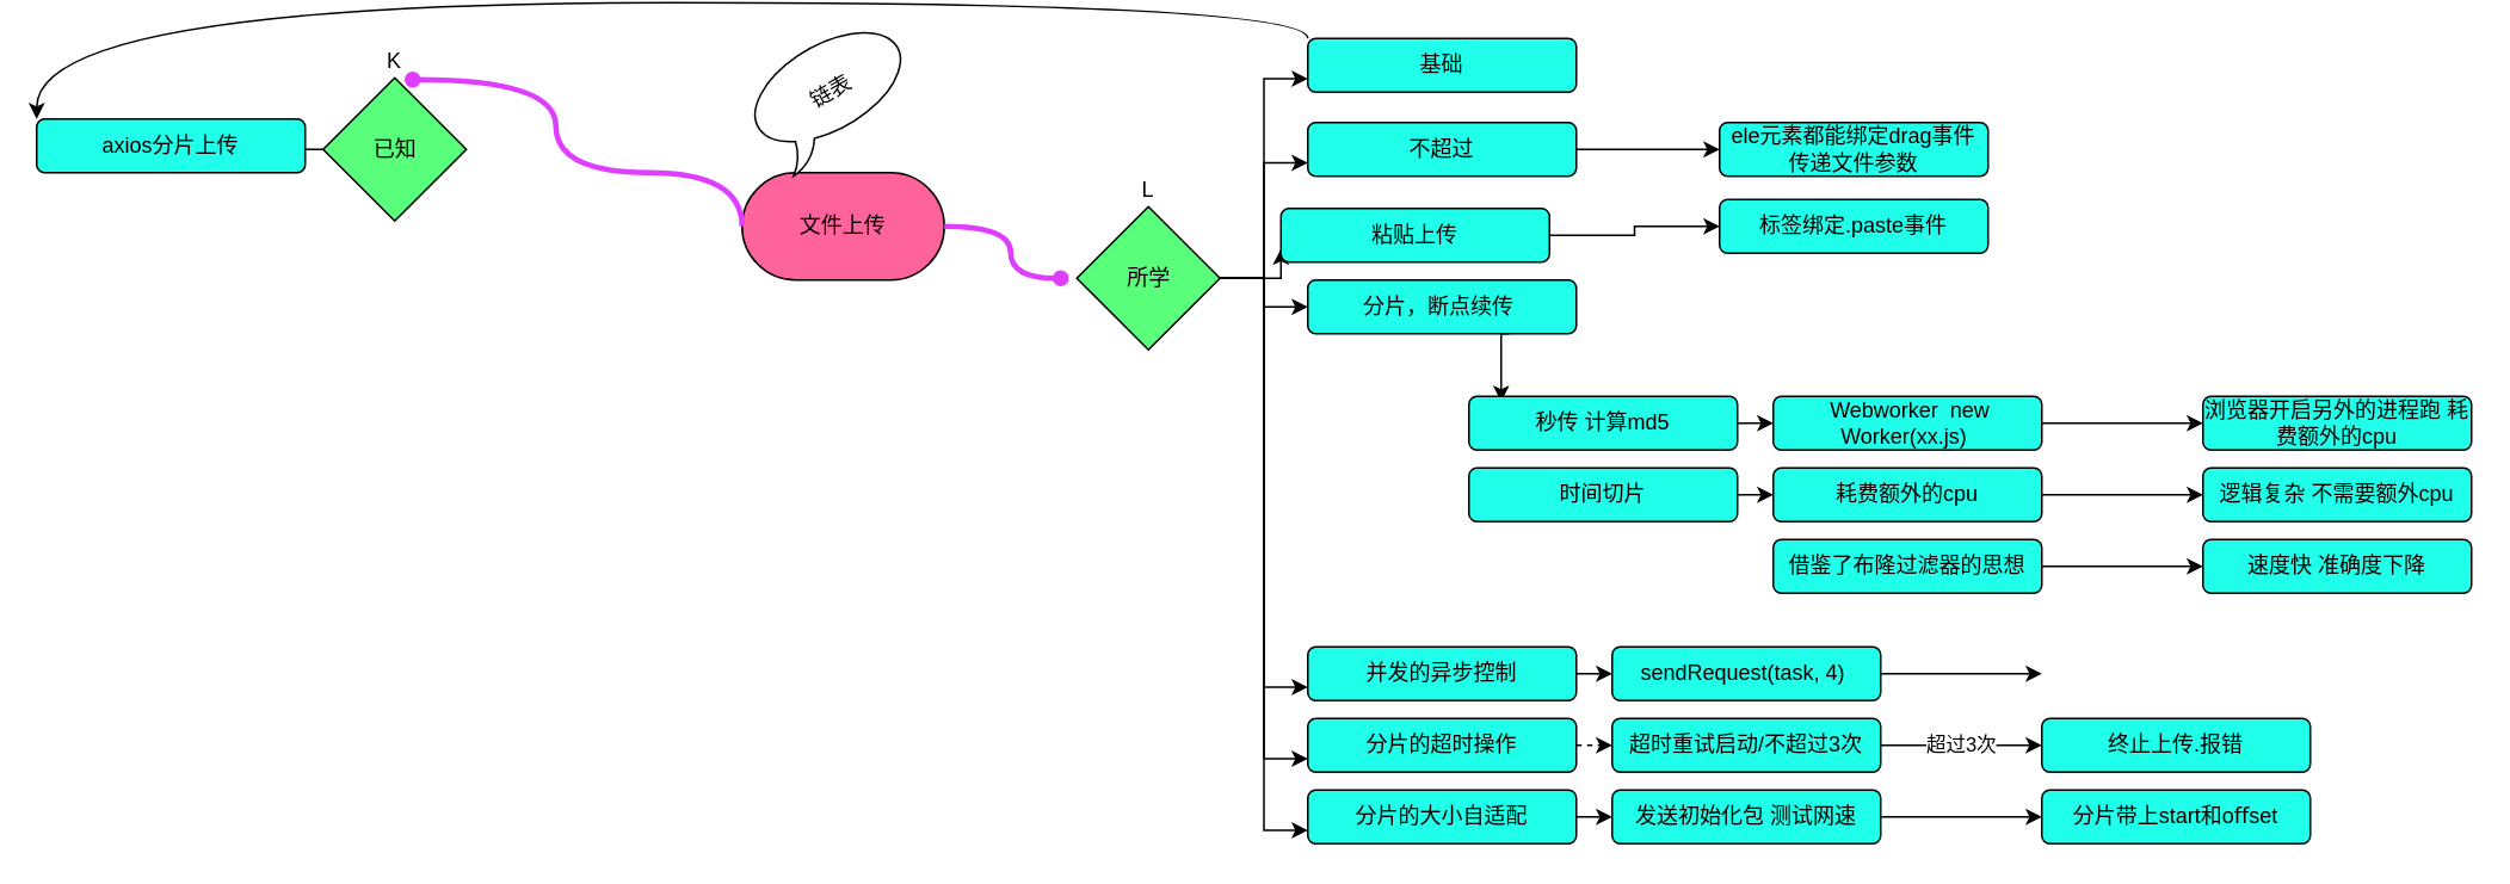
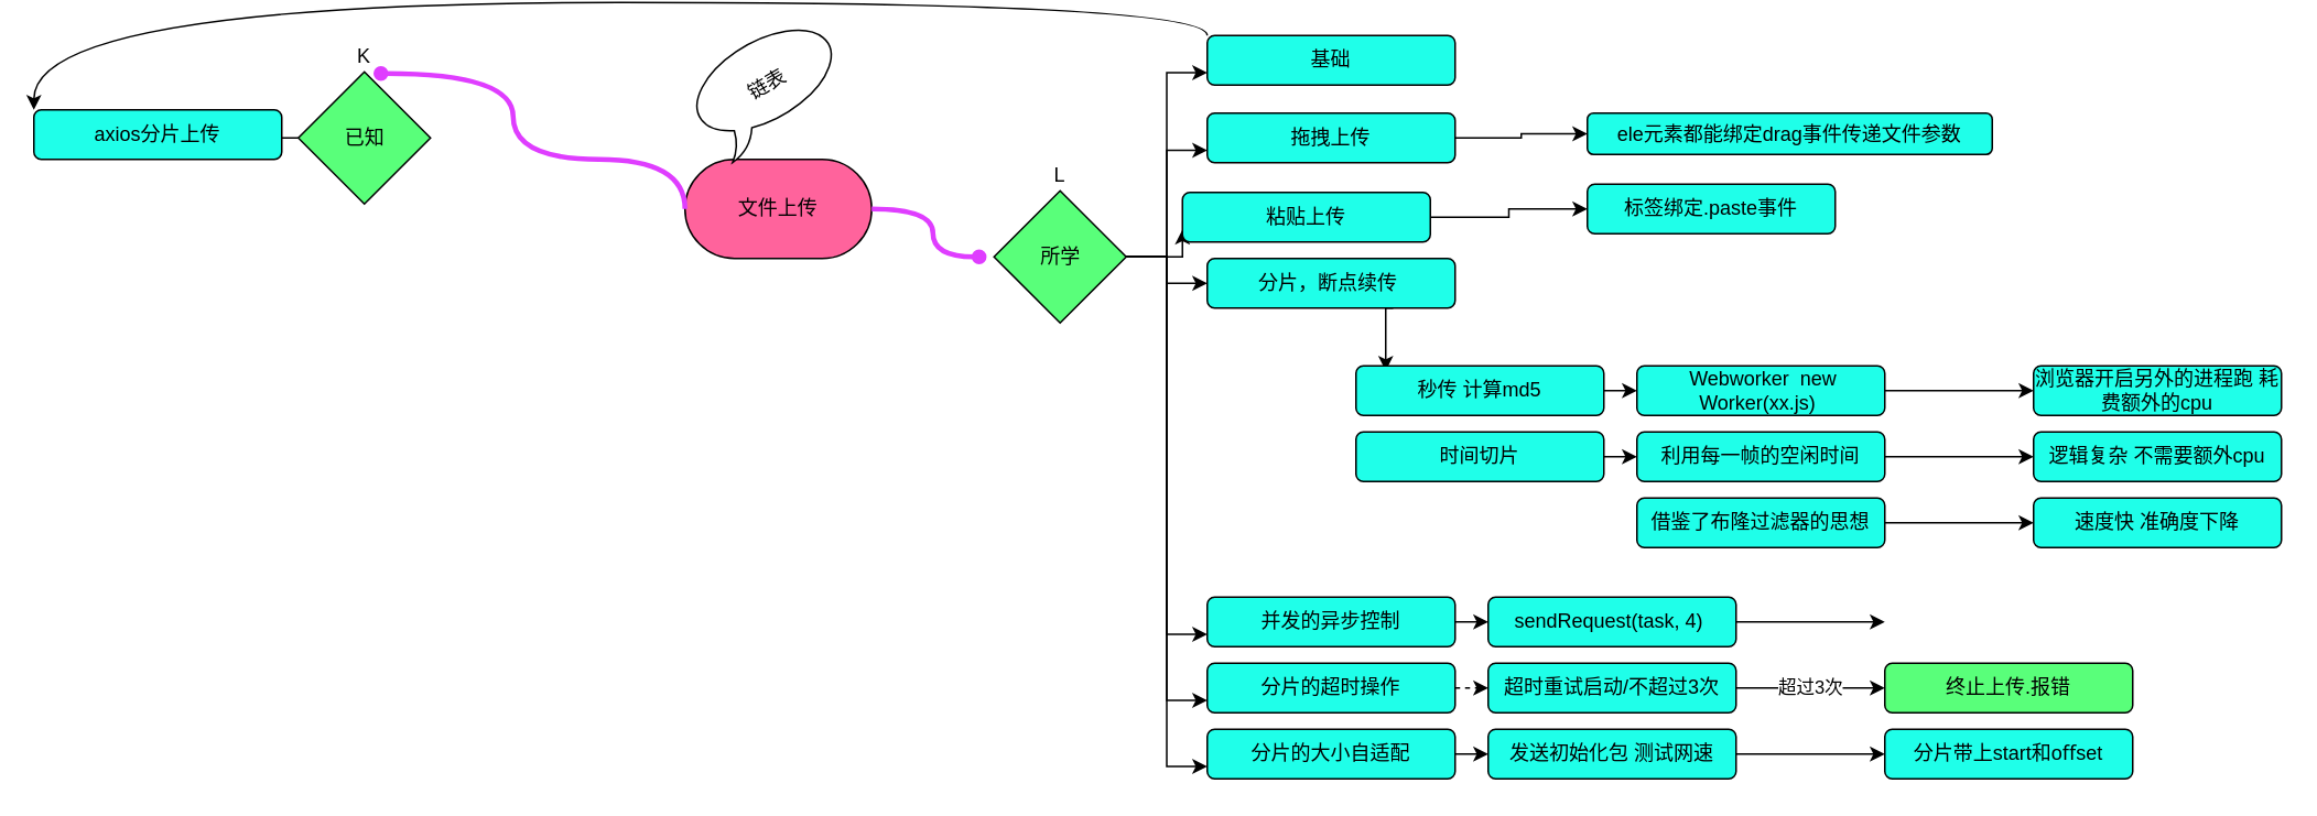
  <mxCell id="0" />
  <mxCell id="1" parent="0" />
  <mxCell id="2" value="文件上传" style="rounded=1;whiteSpace=wrap;html=1;fillColor=#FF639C;arcSize=50;" vertex="1" parent="1"><mxGeometry x="413.966" y="95" width="113" height="60" as="geometry" /></mxCell>
  <mxCell id="3" style="edgeStyle=orthogonalEdgeStyle;rounded=0;orthogonalLoop=1;jettySize=auto;html=1;exitX=0;exitY=0.5;exitDx=0;exitDy=0;" edge="1" parent="1" source="4" target="17"><mxGeometry relative="1" as="geometry" /></mxCell>
  <mxCell id="4" value="K" style="rhombus;whiteSpace=wrap;html=1;fillColor=#59FF7A;align=center;labelPosition=center;verticalLabelPosition=top;verticalAlign=bottom;" vertex="1" parent="1"><mxGeometry x="179.996" y="42" width="80" height="80" as="geometry" /></mxCell>
  <mxCell id="5" style="edgeStyle=orthogonalEdgeStyle;rounded=0;orthogonalLoop=1;jettySize=auto;html=1;exitX=1;exitY=0.5;exitDx=0;exitDy=0;entryX=0;entryY=0.75;entryDx=0;entryDy=0;" edge="1" parent="1" source="12" target="19"><mxGeometry relative="1" as="geometry" /></mxCell>
  <mxCell id="6" style="edgeStyle=orthogonalEdgeStyle;rounded=0;orthogonalLoop=1;jettySize=auto;html=1;exitX=1;exitY=0.5;exitDx=0;exitDy=0;entryX=0;entryY=0.75;entryDx=0;entryDy=0;" edge="1" parent="1" source="12" target="21"><mxGeometry relative="1" as="geometry" /></mxCell>
  <mxCell id="7" style="edgeStyle=orthogonalEdgeStyle;rounded=0;orthogonalLoop=1;jettySize=auto;html=1;exitX=1;exitY=0.5;exitDx=0;exitDy=0;entryX=0;entryY=0.5;entryDx=0;entryDy=0;" edge="1" parent="1" source="12" target="25"><mxGeometry relative="1" as="geometry" /></mxCell>
  <mxCell id="8" style="edgeStyle=orthogonalEdgeStyle;rounded=0;orthogonalLoop=1;jettySize=auto;html=1;exitX=1;exitY=0.5;exitDx=0;exitDy=0;entryX=0;entryY=0.75;entryDx=0;entryDy=0;" edge="1" parent="1" source="12" target="42"><mxGeometry relative="1" as="geometry" /></mxCell>
  <mxCell id="9" style="edgeStyle=orthogonalEdgeStyle;rounded=0;orthogonalLoop=1;jettySize=auto;html=1;exitX=1;exitY=0.5;exitDx=0;exitDy=0;entryX=0;entryY=0.75;entryDx=0;entryDy=0;" edge="1" parent="1" source="12" target="47"><mxGeometry relative="1" as="geometry" /></mxCell>
  <mxCell id="10" style="edgeStyle=orthogonalEdgeStyle;rounded=0;orthogonalLoop=1;jettySize=auto;html=1;exitX=1;exitY=0.5;exitDx=0;exitDy=0;entryX=0;entryY=0.75;entryDx=0;entryDy=0;" edge="1" parent="1" source="12" target="52"><mxGeometry relative="1" as="geometry" /></mxCell>
  <mxCell id="11" style="edgeStyle=orthogonalEdgeStyle;rounded=0;orthogonalLoop=1;jettySize=auto;html=1;exitX=1;exitY=0.5;exitDx=0;exitDy=0;entryX=0;entryY=0.75;entryDx=0;entryDy=0;" edge="1" parent="1" source="12" target="54"><mxGeometry relative="1" as="geometry" /></mxCell>
  <mxCell id="12" value="L" style="rhombus;whiteSpace=wrap;html=1;fillColor=#59FF7A;align=center;labelPosition=center;verticalLabelPosition=top;verticalAlign=bottom;" vertex="1" parent="1"><mxGeometry x="600.966" y="114" width="80" height="80" as="geometry" /></mxCell>
  <mxCell id="13" value="&lt;span&gt;已知&lt;br&gt;&lt;/span&gt;" style="text;html=1;align=center;verticalAlign=middle;resizable=0;points=[];autosize=1;" vertex="1" parent="1"><mxGeometry x="202.996" y="73" width="34" height="18" as="geometry" /></mxCell>
  <mxCell id="14" value="&lt;span&gt;所学&lt;/span&gt;" style="text;html=1;align=center;verticalAlign=middle;resizable=0;points=[];autosize=1;" vertex="1" parent="1"><mxGeometry x="623.966" y="145" width="34" height="18" as="geometry" /></mxCell>
  <mxCell id="15" value="" style="edgeStyle=orthogonalEdgeStyle;curved=1;rounded=0;orthogonalLoop=1;jettySize=auto;html=1;startArrow=none;startFill=0;endArrow=circle;endFill=1;strokeWidth=3;fillColor=#ffe6cc;strokeColor=#DF3DFF;endSize=0;targetPerimeterSpacing=3;" edge="1" source="2" target="12" parent="1"><mxGeometry relative="1" as="geometry" /></mxCell>
  <mxCell id="16" style="edgeStyle=orthogonalEdgeStyle;curved=1;rounded=0;orthogonalLoop=1;jettySize=auto;html=1;startArrow=none;startFill=0;endArrow=circle;endFill=1;strokeWidth=3;fillColor=#ffe6cc;strokeColor=#DF3DFF;endSize=0;targetPerimeterSpacing=3;startSize=0;exitX=0;exitY=0.5;exitDx=0;exitDy=0;" edge="1" source="2" target="4" parent="1"><mxGeometry relative="1" as="geometry"><Array as="points"><mxPoint x="414" y="95" /><mxPoint x="310" y="95" /><mxPoint x="310" y="43" /></Array></mxGeometry></mxCell>
  <mxCell id="17" value="&lt;div&gt;&lt;span&gt;axios分片&lt;/span&gt;&lt;span&gt;上传&lt;/span&gt;&lt;/div&gt;" style="rounded=1;whiteSpace=wrap;html=1;fillColor=#1FFFE9;" vertex="1" parent="1"><mxGeometry x="20" y="65" width="150" height="30" as="geometry" /></mxCell>
  <mxCell id="18" value="" style="edgeStyle=orthogonalEdgeStyle;rounded=0;orthogonalLoop=1;jettySize=auto;html=1;" edge="1" parent="1" source="19" target="22"><mxGeometry relative="1" as="geometry" /></mxCell>
- <mxCell id="19" value="&lt;div&gt;不超过&lt;/div&gt;" style="rounded=1;whiteSpace=wrap;html=1;fillColor=#1FFFE9;" vertex="1" parent="1"><mxGeometry x="730" y="67" width="150" height="30" as="geometry" /></mxCell>
+ <mxCell id="19" value="&lt;div&gt;拖拽上传&lt;/div&gt;" style="rounded=1;whiteSpace=wrap;html=1;fillColor=#1FFFE9;" vertex="1" parent="1"><mxGeometry x="730" y="67" width="150" height="30" as="geometry" /></mxCell>
  <mxCell id="20" value="" style="edgeStyle=orthogonalEdgeStyle;rounded=0;orthogonalLoop=1;jettySize=auto;html=1;" edge="1" parent="1" source="21" target="23"><mxGeometry relative="1" as="geometry" /></mxCell>
  <mxCell id="21" value="粘贴上传" style="rounded=1;whiteSpace=wrap;html=1;fillColor=#1FFFE9;" vertex="1" parent="1"><mxGeometry x="715" y="115" width="150" height="30" as="geometry" /></mxCell>
- <mxCell id="22" value="ele元素都能绑定drag事件传递文件参数" style="rounded=1;whiteSpace=wrap;html=1;fillColor=#1FFFE9;" vertex="1" parent="1"><mxGeometry x="960" y="67" width="150" height="30" as="geometry" /></mxCell>
+ <mxCell id="22" value="ele元素都能绑定drag事件传递文件参数" style="rounded=1;whiteSpace=wrap;html=1;fillColor=#1FFFE9;" vertex="1" parent="1"><mxGeometry x="960" y="67" width="245" height="25" as="geometry" /></mxCell>
  <mxCell id="23" value="标签绑定.paste事件" style="rounded=1;whiteSpace=wrap;html=1;fillColor=#1FFFE9;" vertex="1" parent="1"><mxGeometry x="960" y="110" width="150" height="30" as="geometry" /></mxCell>
  <mxCell id="24" style="edgeStyle=orthogonalEdgeStyle;rounded=0;orthogonalLoop=1;jettySize=auto;html=1;exitX=0.75;exitY=1;exitDx=0;exitDy=0;entryX=0.12;entryY=0.1;entryDx=0;entryDy=0;entryPerimeter=0;" edge="1" parent="1" source="25" target="30"><mxGeometry relative="1" as="geometry" /></mxCell>
  <mxCell id="25" value="分⽚，断点续传&amp;nbsp;" style="rounded=1;whiteSpace=wrap;html=1;fillColor=#1FFFE9;" vertex="1" parent="1"><mxGeometry x="730" y="155" width="150" height="30" as="geometry" /></mxCell>
  <mxCell id="26" style="edgeStyle=orthogonalEdgeStyle;rounded=0;orthogonalLoop=1;jettySize=auto;html=1;" edge="1" parent="1" source="27" target="28"><mxGeometry relative="1" as="geometry" /></mxCell>
  <mxCell id="27" value="&amp;nbsp;Webworker&amp;nbsp; new Worker(xx.js)&amp;nbsp;" style="rounded=1;whiteSpace=wrap;html=1;fillColor=#1FFFE9;" vertex="1" parent="1"><mxGeometry x="990" y="220" width="150" height="30" as="geometry" /></mxCell>
  <mxCell id="28" value="浏览器开启另外的进程跑 耗费额外的cpu&lt;br&gt;" style="rounded=1;whiteSpace=wrap;html=1;fillColor=#1FFFE9;" vertex="1" parent="1"><mxGeometry x="1230" y="220" width="150" height="30" as="geometry" /></mxCell>
  <mxCell id="29" style="edgeStyle=orthogonalEdgeStyle;rounded=0;orthogonalLoop=1;jettySize=auto;html=1;exitX=1;exitY=0.5;exitDx=0;exitDy=0;entryX=0;entryY=0.5;entryDx=0;entryDy=0;" edge="1" parent="1" source="30" target="27"><mxGeometry relative="1" as="geometry" /></mxCell>
  <mxCell id="30" value="秒传 计算md5" style="rounded=1;whiteSpace=wrap;html=1;fillColor=#1FFFE9;" vertex="1" parent="1"><mxGeometry x="820" y="220" width="150" height="30" as="geometry" /></mxCell>
  <mxCell id="31" style="edgeStyle=orthogonalEdgeStyle;rounded=0;orthogonalLoop=1;jettySize=auto;html=1;" edge="1" source="32" target="33" parent="1"><mxGeometry relative="1" as="geometry" /></mxCell>
- <mxCell id="32" value="耗费额外的cpu" style="rounded=1;whiteSpace=wrap;html=1;fillColor=#1FFFE9;" vertex="1" parent="1"><mxGeometry x="990" y="260" width="150" height="30" as="geometry" /></mxCell>
+ <mxCell id="32" value="利用每一帧的空闲时间" style="rounded=1;whiteSpace=wrap;html=1;fillColor=#1FFFE9;" vertex="1" parent="1"><mxGeometry x="990" y="260" width="150" height="30" as="geometry" /></mxCell>
  <mxCell id="33" value="逻辑复杂 不需要额外cpu" style="rounded=1;whiteSpace=wrap;html=1;fillColor=#1FFFE9;" vertex="1" parent="1"><mxGeometry x="1230" y="260" width="150" height="30" as="geometry" /></mxCell>
  <mxCell id="34" style="edgeStyle=orthogonalEdgeStyle;rounded=0;orthogonalLoop=1;jettySize=auto;html=1;exitX=1;exitY=0.5;exitDx=0;exitDy=0;entryX=0;entryY=0.5;entryDx=0;entryDy=0;" edge="1" source="35" target="32" parent="1"><mxGeometry relative="1" as="geometry" /></mxCell>
  <mxCell id="35" value="时间切片" style="rounded=1;whiteSpace=wrap;html=1;fillColor=#1FFFE9;" vertex="1" parent="1"><mxGeometry x="820" y="260" width="150" height="30" as="geometry" /></mxCell>
  <mxCell id="36" style="edgeStyle=orthogonalEdgeStyle;rounded=0;orthogonalLoop=1;jettySize=auto;html=1;" edge="1" source="37" target="38" parent="1"><mxGeometry relative="1" as="geometry" /></mxCell>
  <mxCell id="37" value="借鉴了布隆过滤器的思想" style="rounded=1;whiteSpace=wrap;html=1;fillColor=#1FFFE9;" vertex="1" parent="1"><mxGeometry x="990" y="300" width="150" height="30" as="geometry" /></mxCell>
  <mxCell id="38" value="速度快 准确度下降" style="rounded=1;whiteSpace=wrap;html=1;fillColor=#1FFFE9;" vertex="1" parent="1"><mxGeometry x="1230" y="300" width="150" height="30" as="geometry" /></mxCell>
  <mxCell id="39" style="edgeStyle=orthogonalEdgeStyle;rounded=0;orthogonalLoop=1;jettySize=auto;html=1;" edge="1" source="40" parent="1"><mxGeometry relative="1" as="geometry"><mxPoint x="1140" y="375" as="targetPoint" /></mxGeometry></mxCell>
  <mxCell id="40" value="&lt;span&gt;sendRequest(task, 4)&amp;nbsp;&lt;/span&gt;" style="rounded=1;whiteSpace=wrap;html=1;fillColor=#1FFFE9;" vertex="1" parent="1"><mxGeometry x="900" y="360" width="150" height="30" as="geometry" /></mxCell>
  <mxCell id="41" style="edgeStyle=orthogonalEdgeStyle;rounded=0;orthogonalLoop=1;jettySize=auto;html=1;exitX=1;exitY=0.5;exitDx=0;exitDy=0;entryX=0;entryY=0.5;entryDx=0;entryDy=0;" edge="1" source="42" target="40" parent="1"><mxGeometry relative="1" as="geometry" /></mxCell>
  <mxCell id="42" value="并发的异步控制" style="rounded=1;whiteSpace=wrap;html=1;fillColor=#1FFFE9;" vertex="1" parent="1"><mxGeometry x="730" y="360" width="150" height="30" as="geometry" /></mxCell>
  <mxCell id="43" value="超过3次" style="edgeStyle=orthogonalEdgeStyle;rounded=0;orthogonalLoop=1;jettySize=auto;html=1;" edge="1" source="44" target="45" parent="1"><mxGeometry relative="1" as="geometry" /></mxCell>
  <mxCell id="44" value="超时重试启动/不超过3次" style="rounded=1;whiteSpace=wrap;html=1;fillColor=#1FFFE9;" vertex="1" parent="1"><mxGeometry x="900" y="400" width="150" height="30" as="geometry" /></mxCell>
- <mxCell id="45" value="终止上传.报错" style="rounded=1;whiteSpace=wrap;html=1;fillColor=#1FFFE9;" vertex="1" parent="1"><mxGeometry x="1140" y="400" width="150" height="30" as="geometry" /></mxCell>
+ <mxCell id="45" value="终止上传.报错" style="rounded=1;whiteSpace=wrap;html=1;fillColor=#59ff7a;" vertex="1" parent="1"><mxGeometry x="1140" y="400" width="150" height="30" as="geometry" /></mxCell>
  <mxCell id="46" style="edgeStyle=orthogonalEdgeStyle;rounded=0;orthogonalLoop=1;jettySize=auto;html=1;exitX=1;exitY=0.5;exitDx=0;exitDy=0;entryX=0;entryY=0.5;entryDx=0;entryDy=0;dashed=1;" edge="1" source="47" target="44" parent="1"><mxGeometry relative="1" as="geometry" /></mxCell>
  <mxCell id="47" value="分片的超时操作" style="rounded=1;whiteSpace=wrap;html=1;fillColor=#1FFFE9;" vertex="1" parent="1"><mxGeometry x="730" y="400" width="150" height="30" as="geometry" /></mxCell>
  <mxCell id="48" value="" style="edgeStyle=orthogonalEdgeStyle;rounded=0;orthogonalLoop=1;jettySize=auto;html=1;" edge="1" source="49" target="50" parent="1"><mxGeometry relative="1" as="geometry" /></mxCell>
  <mxCell id="49" value="发送初始化包 测试网速" style="rounded=1;whiteSpace=wrap;html=1;fillColor=#1FFFE9;" vertex="1" parent="1"><mxGeometry x="900" y="440" width="150" height="30" as="geometry" /></mxCell>
  <mxCell id="50" value="分片带上start和oﬀset" style="rounded=1;whiteSpace=wrap;html=1;fillColor=#1FFFE9;" vertex="1" parent="1"><mxGeometry x="1140" y="440" width="150" height="30" as="geometry" /></mxCell>
  <mxCell id="51" style="edgeStyle=orthogonalEdgeStyle;rounded=0;orthogonalLoop=1;jettySize=auto;html=1;exitX=1;exitY=0.5;exitDx=0;exitDy=0;entryX=0;entryY=0.5;entryDx=0;entryDy=0;" edge="1" source="52" target="49" parent="1"><mxGeometry relative="1" as="geometry" /></mxCell>
  <mxCell id="52" value="分片的大小自适配" style="rounded=1;whiteSpace=wrap;html=1;fillColor=#1FFFE9;" vertex="1" parent="1"><mxGeometry x="730" y="440" width="150" height="30" as="geometry" /></mxCell>
  <mxCell id="53" style="edgeStyle=orthogonalEdgeStyle;rounded=0;orthogonalLoop=1;jettySize=auto;html=1;exitX=0;exitY=0;exitDx=0;exitDy=0;entryX=0;entryY=0;entryDx=0;entryDy=0;curved=1;" edge="1" parent="1" source="54" target="17"><mxGeometry relative="1" as="geometry"><mxPoint x="340" y="-40" as="targetPoint" /></mxGeometry></mxCell>
  <mxCell id="54" value="&lt;div&gt;基础&lt;/div&gt;" style="rounded=1;whiteSpace=wrap;html=1;fillColor=#1FFFE9;" vertex="1" parent="1"><mxGeometry x="730" y="20" width="150" height="30" as="geometry" /></mxCell>
  <mxCell id="55" value="链表" style="whiteSpace=wrap;html=1;shape=mxgraph.basic.oval_callout;rotation=-30;" vertex="1" parent="1"><mxGeometry x="413.97" y="20" width="100" height="60" as="geometry" /></mxCell>
